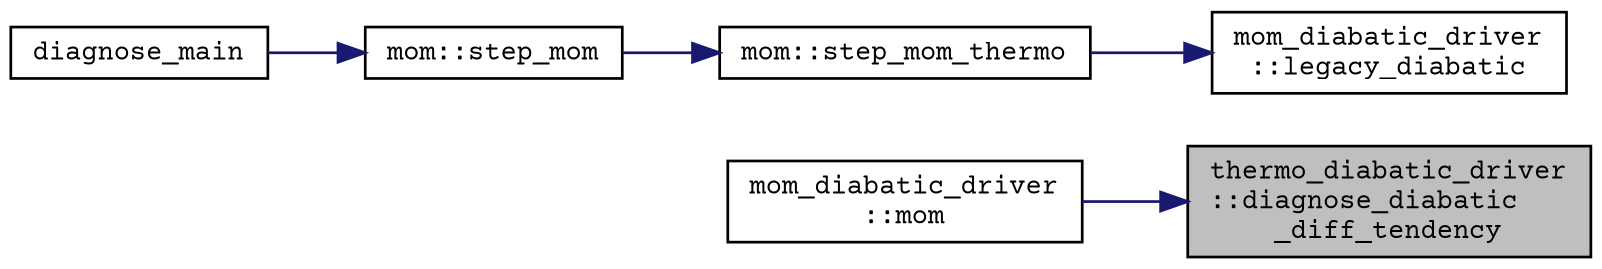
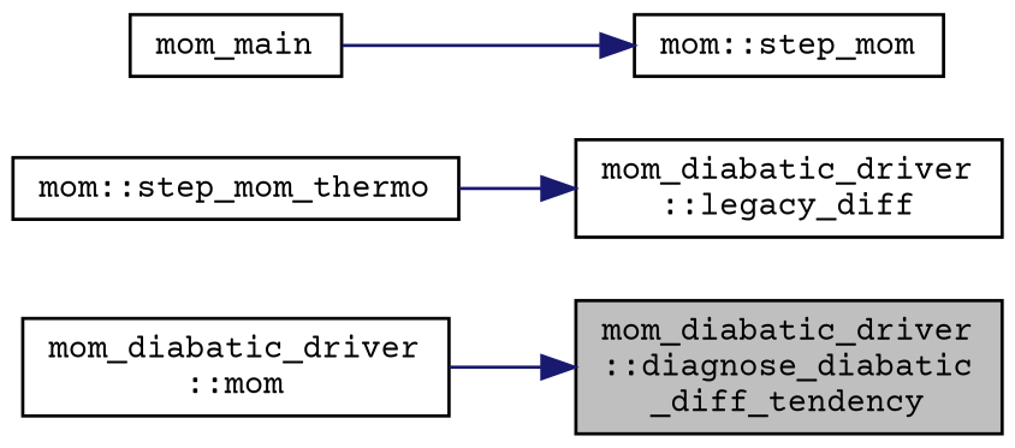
  digraph {
    fontname="Courier Prime"
    rankdir=RL
    node [color=black fillcolor=white fontname="Courier Prime" fontsize=10 shape=record style=filled]
    edge [color=midnightblue dir=back fontname="Courier Prime" fontsize=10 labelfontname=Helvetica labelfontsize=10 style=solid]
-   n1 [fillcolor=grey75 fontcolor=black height=0.2 label="thermo_diabatic_driver\l::diagnose_diabatic\l_diff_tendency" width=0.4]
+   n1 [fillcolor=grey75 fontcolor=black height=0.2 label="mom_diabatic_driver\l::diagnose_diabatic\l_diff_tendency" width=0.4]
    n2 [height=0.2 label="mom_diabatic_driver\l::mom" width=0.4]
-   n3 [height=0.2 label="mom_diabatic_driver\l::legacy_diabatic" width=0.4]
+   n3 [height=0.2 label="mom_diabatic_driver\l::legacy_diff" width=0.4]
    n4 [height=0.2 label="mom::step_mom_thermo" width=0.4]
    n5 [height=0.2 label="mom::step_mom" width=0.4]
-   n6 [height=0.2 label=diagnose_main width=0.4]
+   n6 [height=0.2 label=mom_main width=0.4]
    n1 -> n2
    n3 -> n4
-   n4 -> n5
    n5 -> n6
  }
